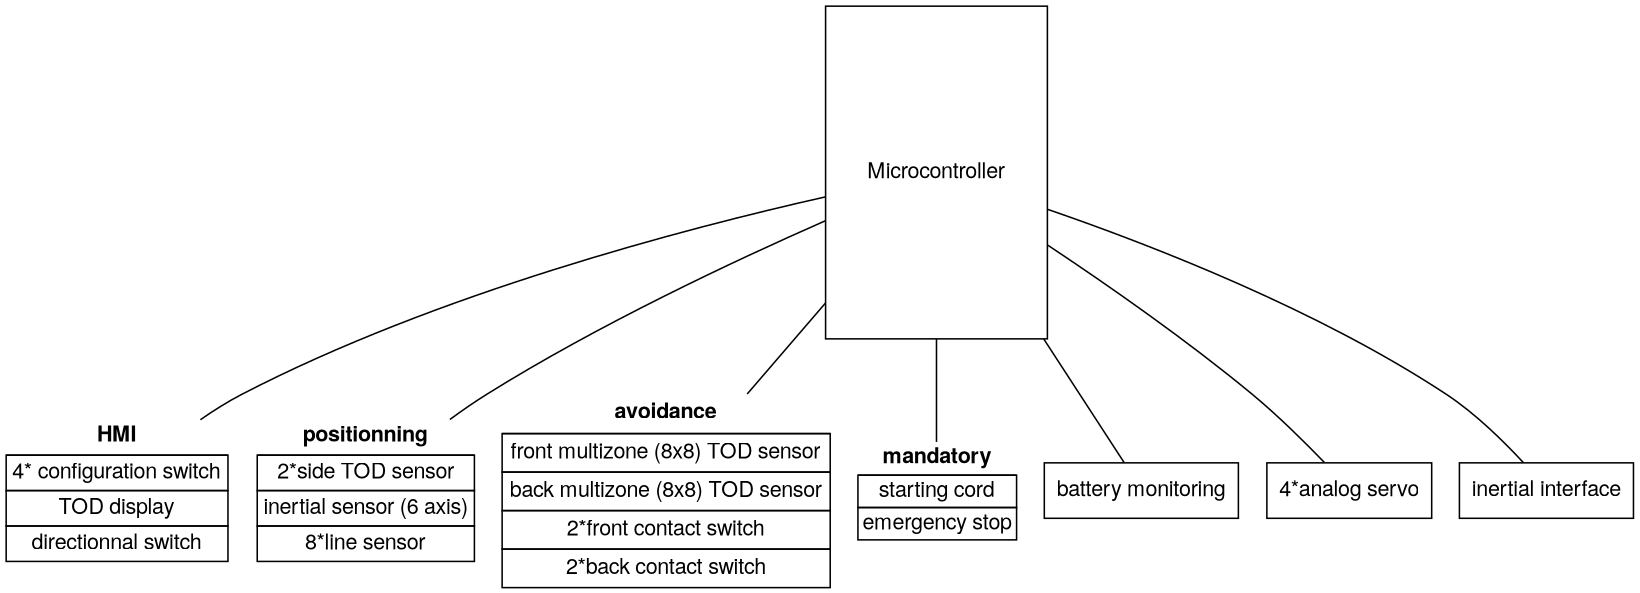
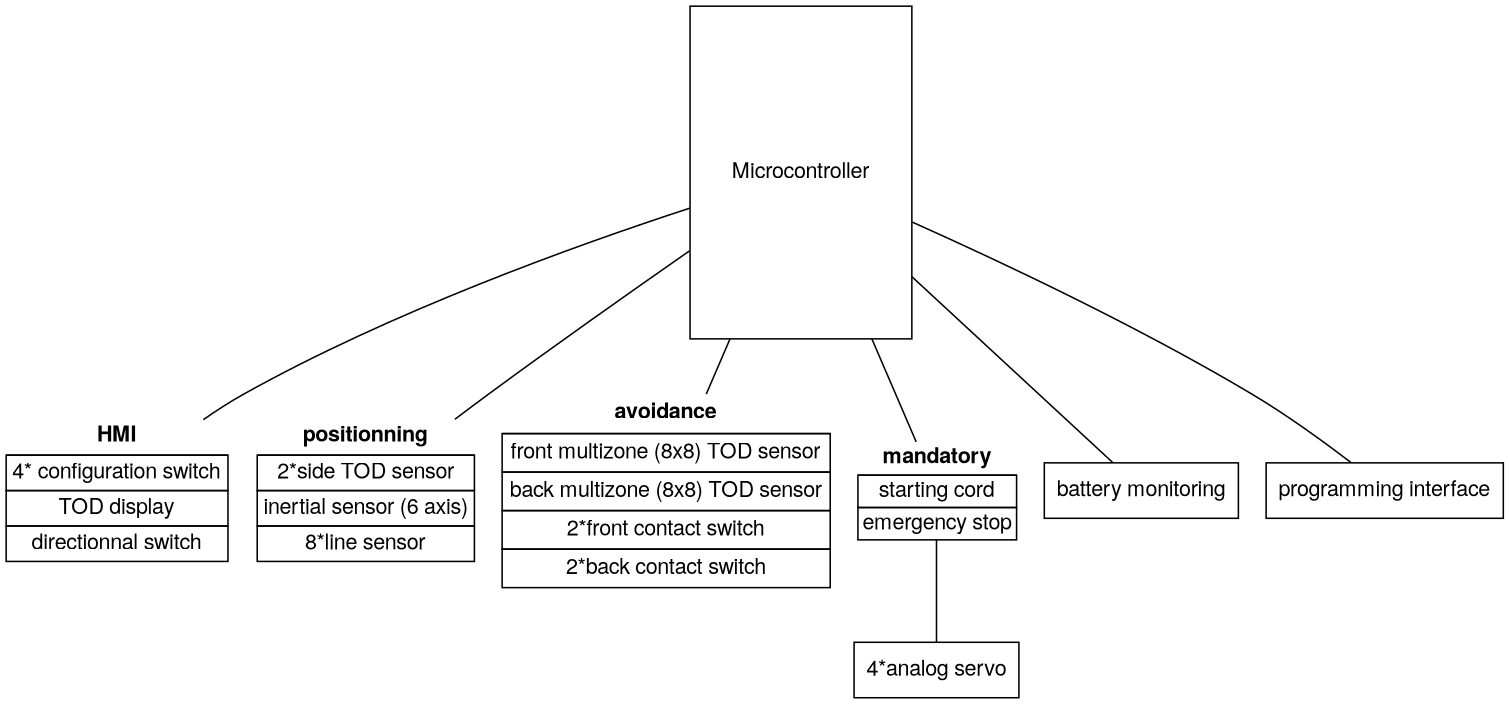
  graph {
    compound=true
    fontname="Helvetica,Arial,sans-serif"
    fontsize=12
    node [fontname="Helvetica,Arial,sans-serif" shape=plain]
    edge [fontname="Helvetica,Arial,sans-serif"]
    n1 [label=<           <table border="0" cellborder="1" cellspacing="0" cellpadding="3">           <tr><td colspan="1" sides="b" ><b>HMI</b></td></tr>           <tr><td port="0">4* configuration switch</td></tr>           <tr><td port="1">TOD display</td></tr> 	  <tr><td port="2">directionnal switch</td></tr>           </table>>]
    n2 [label=<           <table border="0" cellborder="1" cellspacing="0" cellpadding="3">           <tr><td colspan="1" sides="b" ><b>positionning</b></td></tr>           <tr><td port="0">2*side TOD sensor</td></tr>           <tr><td port="1">inertial sensor (6 axis)</td></tr>           <tr><td port="2">8*line sensor</td></tr>           </table>>]
    n3 [label=<           <table border="0" cellborder="1" cellspacing="0" cellpadding="4">           <tr><td colspan="1" sides="b" ><b>avoidance</b></td></tr>           <tr><td port="0">front multizone (8x8) TOD sensor</td></tr>           <tr><td port="1">back multizone (8x8) TOD sensor</td></tr>           <tr><td port="2">2*front contact switch</td></tr>           <tr><td port="3">2*back contact switch</td></tr>           </table>>]
    n4 [label=<           <table border="0" cellborder="1" cellspacing="0" cellpadding="2">           <tr><td colspan="1" sides="b" ><b>mandatory</b></td></tr>           <tr><td port="0">starting cord</td></tr>           <tr><td port="1">emergency stop</td></tr>           </table>>]
    n5 [label="battery monitoring" shape=box width=1]
    n6 [label="4*analog servo" shape=box width=1]
-   n7 [label="inertial interface" shape=box width=1]
+   n7 [label="programming interface" shape=box width=1]
    n8 [height=3 label=Microcontroller shape=box width=2]
    subgraph sub_1 {
      n1
      n2
      n3
      n4
      n5
      n6
      n7
    }
    n8 -- n1
    n8 -- n2
    n8 -- n3
    n8 -- n4
    n8 -- n5
-   n8 -- n6
+   n4 -- n6
    n8 -- n7
  }
